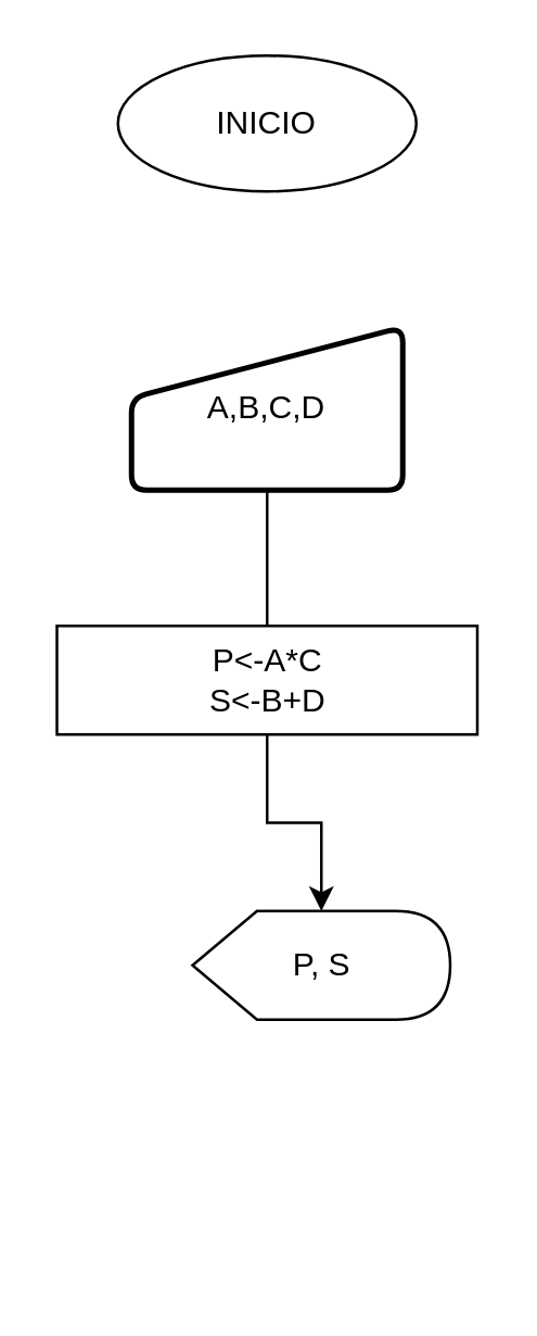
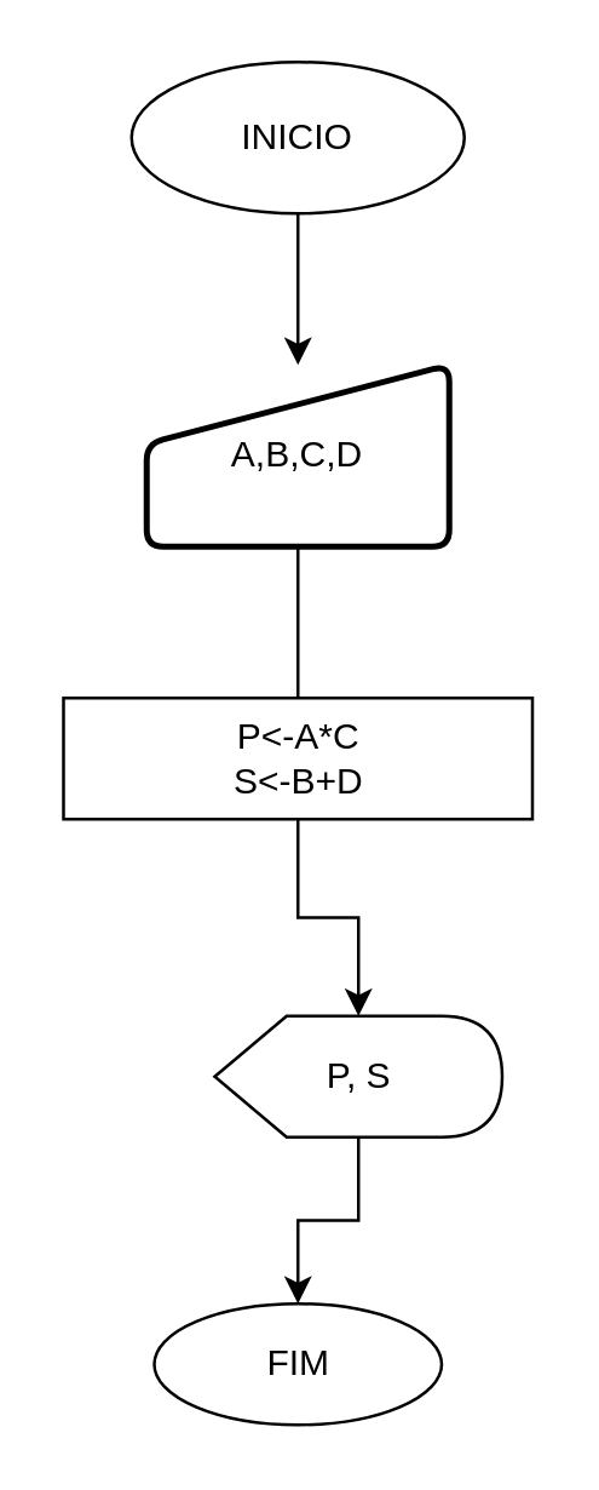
  <mxCell id="0" />
  <mxCell id="1" parent="0" />
+ <mxCell id="2" value="" style="edgeStyle=orthogonalEdgeStyle;rounded=0;orthogonalLoop=1;jettySize=auto;html=1;" edge="1" parent="1" source="3" target="10"><mxGeometry relative="1" as="geometry" /></mxCell>
  <mxCell id="3" value="INICIO" style="ellipse;whiteSpace=wrap;html=1;" parent="1" vertex="1"><mxGeometry x="43" y="20" width="110" height="50" as="geometry" /></mxCell>
  <mxCell id="4" value="" style="edgeStyle=orthogonalEdgeStyle;rounded=0;orthogonalLoop=1;jettySize=auto;html=1;" parent="1" source="5" target="7" edge="1"><mxGeometry relative="1" as="geometry" /></mxCell>
  <mxCell id="5" value="P&amp;lt;-A*C &lt;br&gt;S&amp;lt;-B+D" style="whiteSpace=wrap;html=1;" parent="1" vertex="1"><mxGeometry x="20.5" y="230" width="155" height="40" as="geometry" /></mxCell>
+ <mxCell id="6" value="" style="edgeStyle=orthogonalEdgeStyle;rounded=0;orthogonalLoop=1;jettySize=auto;html=1;" parent="1" source="7" target="8" edge="1"><mxGeometry relative="1" as="geometry" /></mxCell>
  <mxCell id="7" value="P, S" style="shape=display;whiteSpace=wrap;html=1;" parent="1" vertex="1"><mxGeometry x="70.5" y="335" width="95" height="40" as="geometry" /></mxCell>
+ <mxCell id="8" value="FIM" style="ellipse;whiteSpace=wrap;html=1;" parent="1" vertex="1"><mxGeometry x="50.5" y="430" width="95" height="40" as="geometry" /></mxCell>
  <mxCell id="9" value="" style="edgeStyle=orthogonalEdgeStyle;rounded=0;orthogonalLoop=1;jettySize=auto;html=1;endArrow=none;" edge="1" parent="1" source="10" target="5"><mxGeometry relative="1" as="geometry" /></mxCell>
  <mxCell id="10" value="&lt;span&gt;A,B,C,D&lt;/span&gt;" style="html=1;strokeWidth=2;shape=manualInput;whiteSpace=wrap;rounded=1;size=26;arcSize=11;" vertex="1" parent="1"><mxGeometry x="48" y="120" width="100" height="60" as="geometry" /></mxCell>
